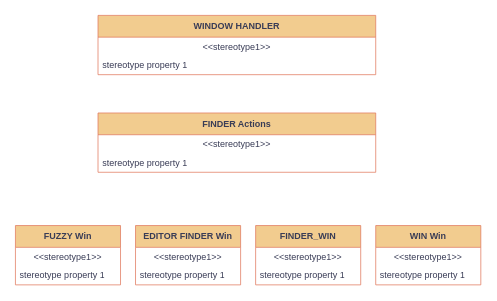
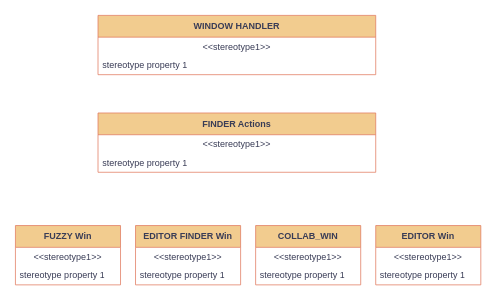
  <mxCell id="0" />
  <mxCell id="1" parent="0" />
  <mxCell id="2" value="WINDOW HANDLER" style="swimlane;fontStyle=1;align=center;verticalAlign=middle;childLayout=stackLayout;horizontal=1;startSize=29;horizontalStack=0;resizeParent=1;resizeParentMax=0;resizeLast=0;collapsible=0;marginBottom=0;html=1;whiteSpace=wrap;strokeColor=#E07A5F;fontColor=#393C56;fillColor=#F2CC8F;" parent="1" vertex="1"><mxGeometry x="130" y="20" width="370" height="79" as="geometry" /></mxCell>
  <mxCell id="3" value="&amp;lt;&amp;lt;stereotype1&amp;gt;&amp;gt;" style="text;html=1;strokeColor=none;fillColor=none;align=center;verticalAlign=middle;spacingLeft=4;spacingRight=4;overflow=hidden;rotatable=0;points=[[0,0.5],[1,0.5]];portConstraint=eastwest;whiteSpace=wrap;fontColor=#393C56;" parent="2" vertex="1"><mxGeometry y="29" width="370" height="25" as="geometry" /></mxCell>
  <mxCell id="4" value="stereotype property 1" style="text;html=1;strokeColor=none;fillColor=none;align=left;verticalAlign=middle;spacingLeft=4;spacingRight=4;overflow=hidden;rotatable=0;points=[[0,0.5],[1,0.5]];portConstraint=eastwest;whiteSpace=wrap;fontColor=#393C56;" parent="2" vertex="1"><mxGeometry y="54" width="370" height="25" as="geometry" /></mxCell>
  <mxCell id="5" value="FUZZY Win" style="swimlane;fontStyle=1;align=center;verticalAlign=middle;childLayout=stackLayout;horizontal=1;startSize=29;horizontalStack=0;resizeParent=1;resizeParentMax=0;resizeLast=0;collapsible=0;marginBottom=0;html=1;whiteSpace=wrap;strokeColor=#E07A5F;fontColor=#393C56;fillColor=#F2CC8F;" parent="1" vertex="1"><mxGeometry x="20" y="300" width="140" height="79" as="geometry" /></mxCell>
  <mxCell id="6" value="&amp;lt;&amp;lt;stereotype1&amp;gt;&amp;gt;" style="text;html=1;strokeColor=none;fillColor=none;align=center;verticalAlign=middle;spacingLeft=4;spacingRight=4;overflow=hidden;rotatable=0;points=[[0,0.5],[1,0.5]];portConstraint=eastwest;whiteSpace=wrap;fontColor=#393C56;" parent="5" vertex="1"><mxGeometry y="29" width="140" height="25" as="geometry" /></mxCell>
  <mxCell id="7" value="stereotype property 1" style="text;html=1;strokeColor=none;fillColor=none;align=left;verticalAlign=middle;spacingLeft=4;spacingRight=4;overflow=hidden;rotatable=0;points=[[0,0.5],[1,0.5]];portConstraint=eastwest;whiteSpace=wrap;fontColor=#393C56;" parent="5" vertex="1"><mxGeometry y="54" width="140" height="25" as="geometry" /></mxCell>
- <mxCell id="8" value="WIN Win" style="swimlane;fontStyle=1;align=center;verticalAlign=middle;childLayout=stackLayout;horizontal=1;startSize=29;horizontalStack=0;resizeParent=1;resizeParentMax=0;resizeLast=0;collapsible=0;marginBottom=0;html=1;whiteSpace=wrap;strokeColor=#E07A5F;fontColor=#393C56;fillColor=#F2CC8F;" parent="1" vertex="1"><mxGeometry x="500" y="300" width="140" height="79" as="geometry" /></mxCell>
+ <mxCell id="8" value="EDITOR Win" style="swimlane;fontStyle=1;align=center;verticalAlign=middle;childLayout=stackLayout;horizontal=1;startSize=29;horizontalStack=0;resizeParent=1;resizeParentMax=0;resizeLast=0;collapsible=0;marginBottom=0;html=1;whiteSpace=wrap;strokeColor=#E07A5F;fontColor=#393C56;fillColor=#F2CC8F;" parent="1" vertex="1"><mxGeometry x="500" y="300" width="140" height="79" as="geometry" /></mxCell>
  <mxCell id="9" value="&amp;lt;&amp;lt;stereotype1&amp;gt;&amp;gt;" style="text;html=1;strokeColor=none;fillColor=none;align=center;verticalAlign=middle;spacingLeft=4;spacingRight=4;overflow=hidden;rotatable=0;points=[[0,0.5],[1,0.5]];portConstraint=eastwest;whiteSpace=wrap;fontColor=#393C56;" parent="8" vertex="1"><mxGeometry y="29" width="140" height="25" as="geometry" /></mxCell>
  <mxCell id="10" value="stereotype property 1" style="text;html=1;strokeColor=none;fillColor=none;align=left;verticalAlign=middle;spacingLeft=4;spacingRight=4;overflow=hidden;rotatable=0;points=[[0,0.5],[1,0.5]];portConstraint=eastwest;whiteSpace=wrap;fontColor=#393C56;" parent="8" vertex="1"><mxGeometry y="54" width="140" height="25" as="geometry" /></mxCell>
- <mxCell id="11" value="FINDER_WIN" style="swimlane;fontStyle=1;align=center;verticalAlign=middle;childLayout=stackLayout;horizontal=1;startSize=29;horizontalStack=0;resizeParent=1;resizeParentMax=0;resizeLast=0;collapsible=0;marginBottom=0;html=1;whiteSpace=wrap;strokeColor=#E07A5F;fontColor=#393C56;fillColor=#F2CC8F;" parent="1" vertex="1"><mxGeometry x="340" y="300" width="140" height="79" as="geometry" /></mxCell>
+ <mxCell id="11" value="COLLAB_WIN" style="swimlane;fontStyle=1;align=center;verticalAlign=middle;childLayout=stackLayout;horizontal=1;startSize=29;horizontalStack=0;resizeParent=1;resizeParentMax=0;resizeLast=0;collapsible=0;marginBottom=0;html=1;whiteSpace=wrap;strokeColor=#E07A5F;fontColor=#393C56;fillColor=#F2CC8F;" parent="1" vertex="1"><mxGeometry x="340" y="300" width="140" height="79" as="geometry" /></mxCell>
  <mxCell id="12" value="&amp;lt;&amp;lt;stereotype1&amp;gt;&amp;gt;" style="text;html=1;strokeColor=none;fillColor=none;align=center;verticalAlign=middle;spacingLeft=4;spacingRight=4;overflow=hidden;rotatable=0;points=[[0,0.5],[1,0.5]];portConstraint=eastwest;whiteSpace=wrap;fontColor=#393C56;" parent="11" vertex="1"><mxGeometry y="29" width="140" height="25" as="geometry" /></mxCell>
  <mxCell id="13" value="stereotype property 1" style="text;html=1;strokeColor=none;fillColor=none;align=left;verticalAlign=middle;spacingLeft=4;spacingRight=4;overflow=hidden;rotatable=0;points=[[0,0.5],[1,0.5]];portConstraint=eastwest;whiteSpace=wrap;fontColor=#393C56;" parent="11" vertex="1"><mxGeometry y="54" width="140" height="25" as="geometry" /></mxCell>
  <mxCell id="14" value="EDITOR FINDER Win" style="swimlane;fontStyle=1;align=center;verticalAlign=middle;childLayout=stackLayout;horizontal=1;startSize=29;horizontalStack=0;resizeParent=1;resizeParentMax=0;resizeLast=0;collapsible=0;marginBottom=0;html=1;whiteSpace=wrap;strokeColor=#E07A5F;fontColor=#393C56;fillColor=#F2CC8F;" parent="1" vertex="1"><mxGeometry x="180" y="300" width="140" height="79" as="geometry" /></mxCell>
  <mxCell id="15" value="&amp;lt;&amp;lt;stereotype1&amp;gt;&amp;gt;" style="text;html=1;strokeColor=none;fillColor=none;align=center;verticalAlign=middle;spacingLeft=4;spacingRight=4;overflow=hidden;rotatable=0;points=[[0,0.5],[1,0.5]];portConstraint=eastwest;whiteSpace=wrap;fontColor=#393C56;" parent="14" vertex="1"><mxGeometry y="29" width="140" height="25" as="geometry" /></mxCell>
  <mxCell id="16" value="stereotype property 1" style="text;html=1;strokeColor=none;fillColor=none;align=left;verticalAlign=middle;spacingLeft=4;spacingRight=4;overflow=hidden;rotatable=0;points=[[0,0.5],[1,0.5]];portConstraint=eastwest;whiteSpace=wrap;fontColor=#393C56;" parent="14" vertex="1"><mxGeometry y="54" width="140" height="25" as="geometry" /></mxCell>
  <mxCell id="17" value="FINDER Actions" style="swimlane;fontStyle=1;align=center;verticalAlign=middle;childLayout=stackLayout;horizontal=1;startSize=29;horizontalStack=0;resizeParent=1;resizeParentMax=0;resizeLast=0;collapsible=0;marginBottom=0;html=1;whiteSpace=wrap;strokeColor=#E07A5F;fontColor=#393C56;fillColor=#F2CC8F;" parent="1" vertex="1"><mxGeometry x="130" y="150" width="370" height="79" as="geometry" /></mxCell>
  <mxCell id="18" value="&amp;lt;&amp;lt;stereotype1&amp;gt;&amp;gt;" style="text;html=1;strokeColor=none;fillColor=none;align=center;verticalAlign=middle;spacingLeft=4;spacingRight=4;overflow=hidden;rotatable=0;points=[[0,0.5],[1,0.5]];portConstraint=eastwest;whiteSpace=wrap;fontColor=#393C56;" parent="17" vertex="1"><mxGeometry y="29" width="370" height="25" as="geometry" /></mxCell>
  <mxCell id="19" value="stereotype property 1" style="text;html=1;strokeColor=none;fillColor=none;align=left;verticalAlign=middle;spacingLeft=4;spacingRight=4;overflow=hidden;rotatable=0;points=[[0,0.5],[1,0.5]];portConstraint=eastwest;whiteSpace=wrap;fontColor=#393C56;" parent="17" vertex="1"><mxGeometry y="54" width="370" height="25" as="geometry" /></mxCell>
